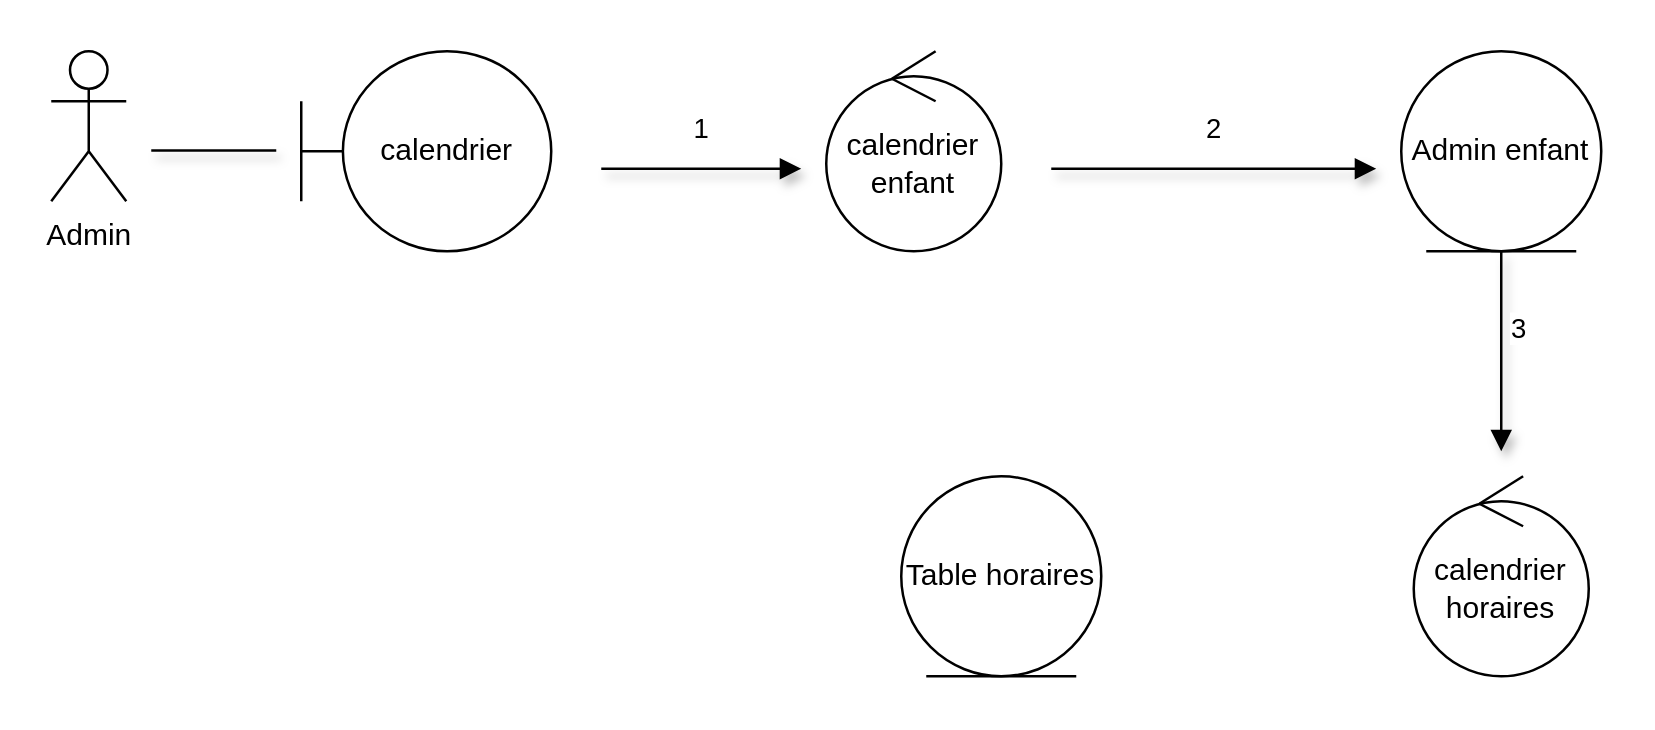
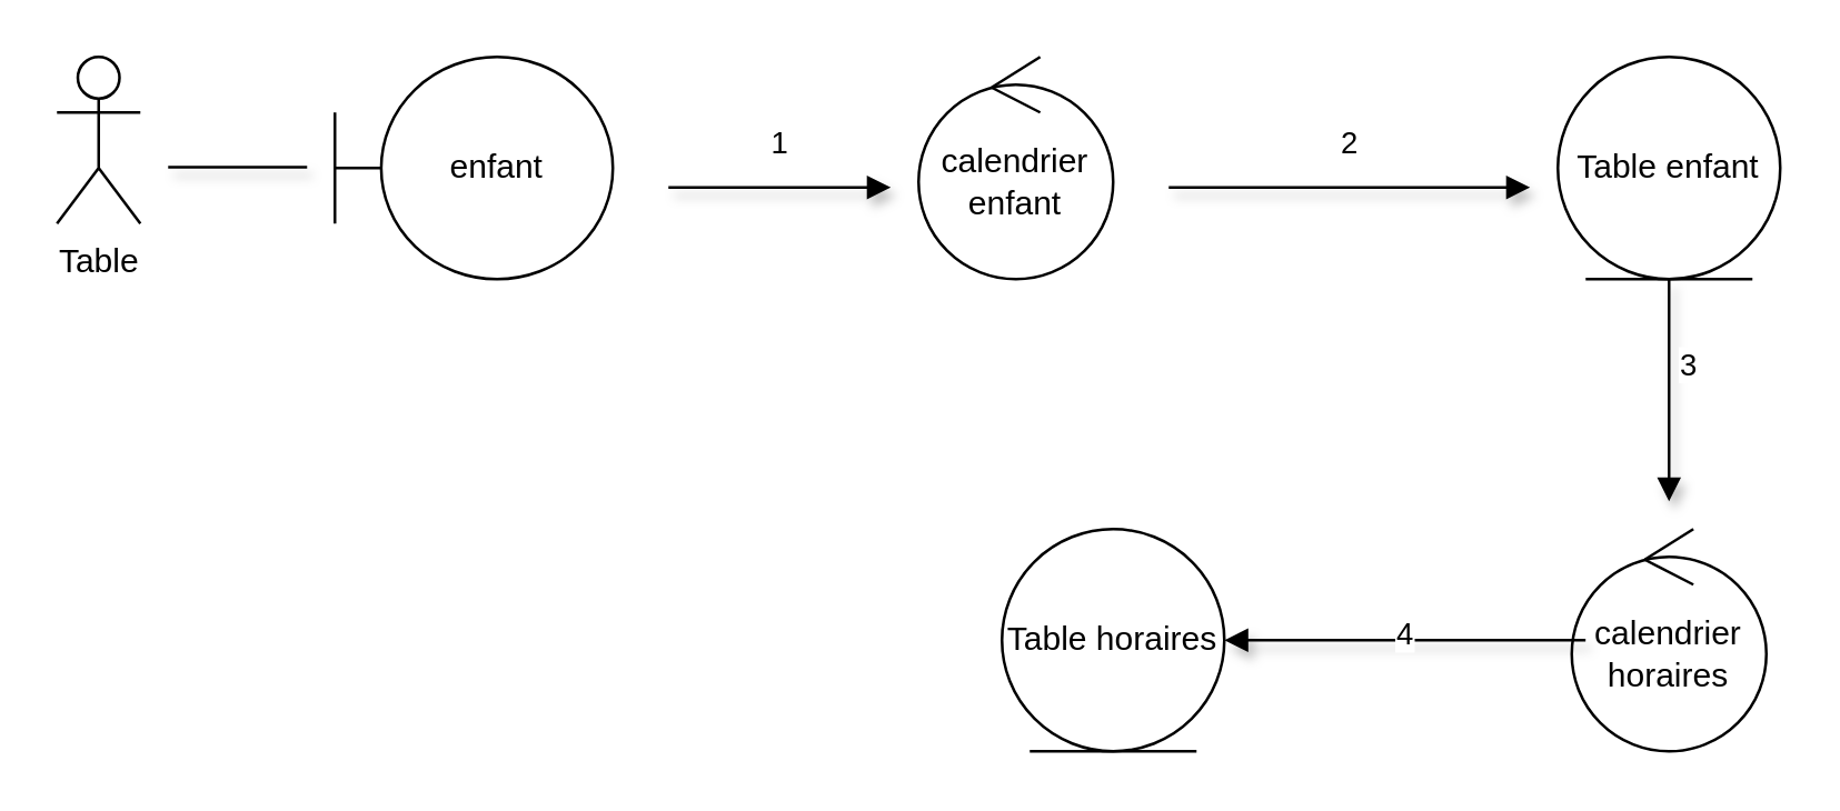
  <mxCell id="0" />
  <mxCell id="1" parent="0" />
- <mxCell id="2" value="Admin" style="shape=umlActor;verticalLabelPosition=bottom;labelBackgroundColor=#ffffff;verticalAlign=top;html=1;" parent="1" vertex="1"><mxGeometry x="20" y="20" width="30" height="60" as="geometry" /></mxCell>
- <mxCell id="3" value="calendrier" style="shape=umlBoundary;whiteSpace=wrap;html=1;" parent="1" vertex="1"><mxGeometry x="120" y="20" width="100" height="80" as="geometry" /></mxCell>
+ <mxCell id="2" value="Table" style="shape=umlActor;verticalLabelPosition=bottom;labelBackgroundColor=#ffffff;verticalAlign=top;html=1;" parent="1" vertex="1"><mxGeometry x="20" y="20" width="30" height="60" as="geometry" /></mxCell>
+ <mxCell id="3" value="enfant" style="shape=umlBoundary;whiteSpace=wrap;html=1;" parent="1" vertex="1"><mxGeometry x="120" y="20" width="100" height="80" as="geometry" /></mxCell>
  <mxCell id="4" value="calendrier enfant" style="ellipse;shape=umlControl;whiteSpace=wrap;html=1;" parent="1" vertex="1"><mxGeometry x="330" y="20" width="70" height="80" as="geometry" /></mxCell>
- <mxCell id="5" value="Admin enfant" style="ellipse;shape=umlEntity;whiteSpace=wrap;html=1;" parent="1" vertex="1"><mxGeometry x="560" y="20" width="80" height="80" as="geometry" /></mxCell>
+ <mxCell id="5" value="Table enfant" style="ellipse;shape=umlEntity;whiteSpace=wrap;html=1;" parent="1" vertex="1"><mxGeometry x="560" y="20" width="80" height="80" as="geometry" /></mxCell>
  <mxCell id="6" value="" style="endArrow=none;html=1;shadow=1;" parent="1" edge="1"><mxGeometry width="50" height="50" relative="1" as="geometry"><mxPoint x="60" y="59.66" as="sourcePoint" /><mxPoint x="110" y="59.66" as="targetPoint" /><Array as="points"><mxPoint x="80" y="59.66" /></Array></mxGeometry></mxCell>
  <mxCell id="7" value="&lt;span style=&quot;color: rgba(0 , 0 , 0 , 0) ; font-family: monospace ; font-size: 0px&quot;&gt;%3CmxGraphModel%3E%3Croot%3E%3CmxCell%20id%3D%220%22%2F%3E%3CmxCell%20id%3D%221%22%20parent%3D%220%22%2F%3E%3CmxCell%20id%3D%222%22%20value%3D%22%22%20style%3D%22endArrow%3Dnone%3Bhtml%3D1%3Bshadow%3D1%3B%22%20edge%3D%221%22%20parent%3D%221%22%3E%3CmxGeometry%20width%3D%2250%22%20height%3D%2250%22%20relative%3D%221%22%20as%3D%22geometry%22%3E%3CmxPoint%20x%3D%22110%22%20y%3D%22149.66%22%20as%3D%22sourcePoint%22%2F%3E%3CmxPoint%20x%3D%22160%22%20y%3D%22149.66%22%20as%3D%22targetPoint%22%2F%3E%3CArray%20as%3D%22points%22%3E%3CmxPoint%20x%3D%22130%22%20y%3D%22149.66%22%2F%3E%3C%2FArray%3E%3C%2FmxGeometry%3E%3C%2FmxCell%3E%3C%2Froot%3E%3C%2FmxGraphModel%3E&lt;/span&gt;" style="text;html=1;align=center;verticalAlign=middle;resizable=0;points=[];autosize=1;" parent="1" vertex="1"><mxGeometry x="291" y="67" width="20" height="20" as="geometry" /></mxCell>
  <mxCell id="8" value="1" style="html=1;verticalAlign=bottom;endArrow=block;shadow=1;" parent="1" edge="1"><mxGeometry y="7" width="80" relative="1" as="geometry"><mxPoint x="240" y="67" as="sourcePoint" /><mxPoint x="320" y="67" as="targetPoint" /><mxPoint as="offset" /></mxGeometry></mxCell>
  <mxCell id="9" value="2" style="html=1;verticalAlign=bottom;endArrow=block;shadow=1;" parent="1" edge="1"><mxGeometry y="7" width="80" relative="1" as="geometry"><mxPoint x="420" y="67" as="sourcePoint" /><mxPoint x="550" y="67" as="targetPoint" /><mxPoint as="offset" /></mxGeometry></mxCell>
  <mxCell id="10" value="calendrier horaires" style="ellipse;shape=umlControl;whiteSpace=wrap;html=1;" vertex="1" parent="1"><mxGeometry x="565" y="190" width="70" height="80" as="geometry" /></mxCell>
  <mxCell id="11" value="3" style="html=1;verticalAlign=bottom;endArrow=block;shadow=1;exitX=0.5;exitY=1;exitDx=0;exitDy=0;" edge="1" parent="1" source="5"><mxGeometry y="7" width="80" relative="1" as="geometry"><mxPoint x="500" y="170" as="sourcePoint" /><mxPoint x="600" y="180" as="targetPoint" /><mxPoint as="offset" /></mxGeometry></mxCell>
  <mxCell id="12" value="Table horaires" style="ellipse;shape=umlEntity;whiteSpace=wrap;html=1;" vertex="1" parent="1"><mxGeometry x="360" y="190" width="80" height="80" as="geometry" /></mxCell>
+ <mxCell id="13" value="4" style="html=1;verticalAlign=bottom;endArrow=block;shadow=1;exitX=0.071;exitY=0.5;exitDx=0;exitDy=0;exitPerimeter=0;entryX=1;entryY=0.5;entryDx=0;entryDy=0;" edge="1" parent="1" source="10" target="12"><mxGeometry y="7" width="80" relative="1" as="geometry"><mxPoint x="420" y="150" as="sourcePoint" /><mxPoint x="550" y="150" as="targetPoint" /><mxPoint as="offset" /></mxGeometry></mxCell>
